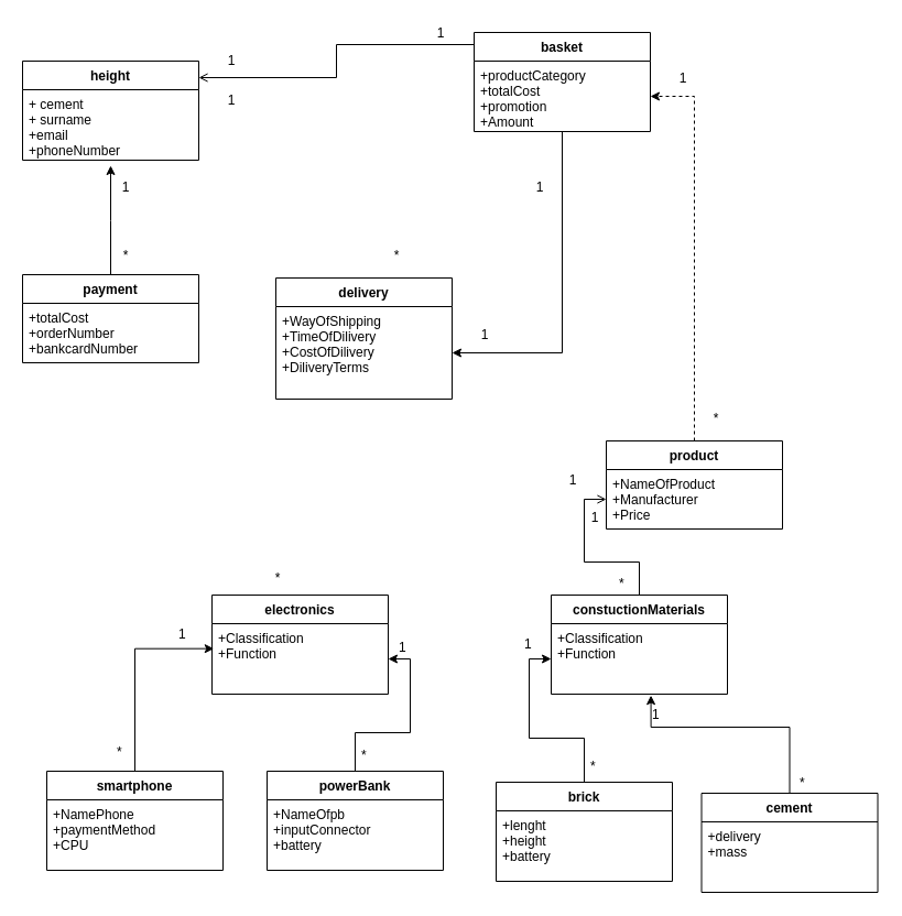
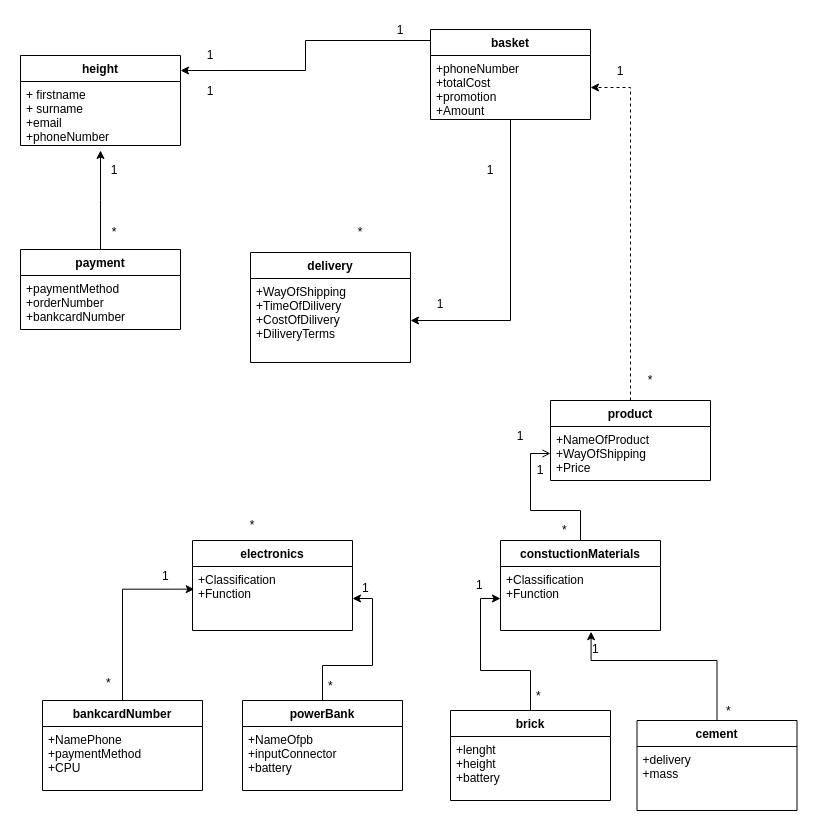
  <mxCell id="0" />
  <mxCell id="1" parent="0" />
  <mxCell id="2" value="" style="edgeStyle=orthogonalEdgeStyle;rounded=0;orthogonalLoop=1;jettySize=auto;html=1;entryX=1;entryY=0.5;entryDx=0;entryDy=0;dashed=1;" edge="1" parent="1" source="3" target="11"><mxGeometry relative="1" as="geometry"><mxPoint x="630" y="360" as="targetPoint" /></mxGeometry></mxCell>
  <mxCell id="3" value="product&#10;" style="swimlane;fontStyle=1;align=center;verticalAlign=top;childLayout=stackLayout;horizontal=1;startSize=26;horizontalStack=0;resizeParent=1;resizeParentMax=0;resizeLast=0;collapsible=1;marginBottom=0;" vertex="1" parent="1"><mxGeometry x="550" y="400" width="160" height="80" as="geometry" /></mxCell>
- <mxCell id="4" value="+NameOfProduct&#10;+Manufacturer&#10;+Price&#10;&#10;" style="text;strokeColor=none;fillColor=none;align=left;verticalAlign=top;spacingLeft=4;spacingRight=4;overflow=hidden;rotatable=0;points=[[0,0.5],[1,0.5]];portConstraint=eastwest;" vertex="1" parent="3"><mxGeometry y="26" width="160" height="54" as="geometry" /></mxCell>
+ <mxCell id="4" value="+NameOfProduct&#10;+WayOfShipping&#10;+Price&#10;&#10;" style="text;strokeColor=none;fillColor=none;align=left;verticalAlign=top;spacingLeft=4;spacingRight=4;overflow=hidden;rotatable=0;points=[[0,0.5],[1,0.5]];portConstraint=eastwest;" vertex="1" parent="3"><mxGeometry y="26" width="160" height="54" as="geometry" /></mxCell>
  <mxCell id="5" value="" style="edgeStyle=orthogonalEdgeStyle;rounded=0;orthogonalLoop=1;jettySize=auto;html=1;endArrow=open;" edge="1" parent="1" source="6" target="4"><mxGeometry relative="1" as="geometry" /></mxCell>
  <mxCell id="6" value="constuctionMaterials&#10;" style="swimlane;fontStyle=1;align=center;verticalAlign=top;childLayout=stackLayout;horizontal=1;startSize=26;horizontalStack=0;resizeParent=1;resizeParentMax=0;resizeLast=0;collapsible=1;marginBottom=0;" vertex="1" parent="1"><mxGeometry x="500" y="540" width="160" height="90" as="geometry" /></mxCell>
  <mxCell id="7" value="+Classification&#10;+Function&#10;&#10;" style="text;strokeColor=none;fillColor=none;align=left;verticalAlign=top;spacingLeft=4;spacingRight=4;overflow=hidden;rotatable=0;points=[[0,0.5],[1,0.5]];portConstraint=eastwest;" vertex="1" parent="6"><mxGeometry y="26" width="160" height="64" as="geometry" /></mxCell>
  <mxCell id="8" value="" style="edgeStyle=orthogonalEdgeStyle;rounded=0;orthogonalLoop=1;jettySize=auto;html=1;entryX=1;entryY=0.5;entryDx=0;entryDy=0;" edge="1" parent="1" source="10" target="15"><mxGeometry relative="1" as="geometry"><mxPoint x="510" y="233" as="targetPoint" /></mxGeometry></mxCell>
- <mxCell id="9" value="" style="edgeStyle=orthogonalEdgeStyle;rounded=0;orthogonalLoop=1;jettySize=auto;html=1;entryX=1;entryY=0.167;entryDx=0;entryDy=0;entryPerimeter=0;endArrow=open;" edge="1" parent="1" source="10" target="12"><mxGeometry relative="1" as="geometry"><mxPoint x="350" y="91" as="targetPoint" /><Array as="points"><mxPoint x="305" y="40" /><mxPoint x="305" y="70" /></Array></mxGeometry></mxCell>
+ <mxCell id="9" value="" style="edgeStyle=orthogonalEdgeStyle;rounded=0;orthogonalLoop=1;jettySize=auto;html=1;entryX=1;entryY=0.167;entryDx=0;entryDy=0;entryPerimeter=0;" edge="1" parent="1" source="10" target="12"><mxGeometry relative="1" as="geometry"><mxPoint x="350" y="91" as="targetPoint" /><Array as="points"><mxPoint x="305" y="40" /><mxPoint x="305" y="70" /></Array></mxGeometry></mxCell>
  <mxCell id="10" value="basket" style="swimlane;fontStyle=1;align=center;verticalAlign=top;childLayout=stackLayout;horizontal=1;startSize=26;horizontalStack=0;resizeParent=1;resizeParentMax=0;resizeLast=0;collapsible=1;marginBottom=0;" vertex="1" parent="1"><mxGeometry x="430" y="29" width="160" height="90" as="geometry" /></mxCell>
- <mxCell id="11" value="+productCategory&#10;+totalCost&#10;+promotion&#10;+Amount" style="text;strokeColor=none;fillColor=none;align=left;verticalAlign=top;spacingLeft=4;spacingRight=4;overflow=hidden;rotatable=0;points=[[0,0.5],[1,0.5]];portConstraint=eastwest;" vertex="1" parent="10"><mxGeometry y="26" width="160" height="64" as="geometry" /></mxCell>
+ <mxCell id="11" value="+phoneNumber&#10;+totalCost&#10;+promotion&#10;+Amount" style="text;strokeColor=none;fillColor=none;align=left;verticalAlign=top;spacingLeft=4;spacingRight=4;overflow=hidden;rotatable=0;points=[[0,0.5],[1,0.5]];portConstraint=eastwest;" vertex="1" parent="10"><mxGeometry y="26" width="160" height="64" as="geometry" /></mxCell>
  <mxCell id="12" value="height" style="swimlane;fontStyle=1;align=center;verticalAlign=top;childLayout=stackLayout;horizontal=1;startSize=26;horizontalStack=0;resizeParent=1;resizeParentMax=0;resizeLast=0;collapsible=1;marginBottom=0;" vertex="1" parent="1"><mxGeometry x="20" y="55" width="160" height="90" as="geometry" /></mxCell>
- <mxCell id="13" value="+ cement&#10;+ surname&#10;+email&#10;+phoneNumber&#10;&#10;" style="text;strokeColor=none;fillColor=none;align=left;verticalAlign=top;spacingLeft=4;spacingRight=4;overflow=hidden;rotatable=0;points=[[0,0.5],[1,0.5]];portConstraint=eastwest;" vertex="1" parent="12"><mxGeometry y="26" width="160" height="64" as="geometry" /></mxCell>
+ <mxCell id="13" value="+ firstname&#10;+ surname&#10;+email&#10;+phoneNumber&#10;&#10;" style="text;strokeColor=none;fillColor=none;align=left;verticalAlign=top;spacingLeft=4;spacingRight=4;overflow=hidden;rotatable=0;points=[[0,0.5],[1,0.5]];portConstraint=eastwest;" vertex="1" parent="12"><mxGeometry y="26" width="160" height="64" as="geometry" /></mxCell>
  <mxCell id="14" value="delivery&#10;" style="swimlane;fontStyle=1;align=center;verticalAlign=top;childLayout=stackLayout;horizontal=1;startSize=26;horizontalStack=0;resizeParent=1;resizeParentMax=0;resizeLast=0;collapsible=1;marginBottom=0;" vertex="1" parent="1"><mxGeometry x="250" y="252" width="160" height="110" as="geometry" /></mxCell>
  <mxCell id="15" value="+WayOfShipping&#10;+TimeOfDilivery&#10;+CostOfDilivery&#10;+DiliveryTerms&#10;" style="text;strokeColor=none;fillColor=none;align=left;verticalAlign=top;spacingLeft=4;spacingRight=4;overflow=hidden;rotatable=0;points=[[0,0.5],[1,0.5]];portConstraint=eastwest;" vertex="1" parent="14"><mxGeometry y="26" width="160" height="84" as="geometry" /></mxCell>
  <mxCell id="16" value="" style="edgeStyle=orthogonalEdgeStyle;rounded=0;orthogonalLoop=1;jettySize=auto;html=1;" edge="1" parent="1" source="17"><mxGeometry relative="1" as="geometry"><mxPoint x="100" y="150" as="targetPoint" /><Array as="points" /></mxGeometry></mxCell>
  <mxCell id="17" value="payment&#10;" style="swimlane;fontStyle=1;align=center;verticalAlign=top;childLayout=stackLayout;horizontal=1;startSize=26;horizontalStack=0;resizeParent=1;resizeParentMax=0;resizeLast=0;collapsible=1;marginBottom=0;" vertex="1" parent="1"><mxGeometry x="20" y="249" width="160" height="80" as="geometry" /></mxCell>
- <mxCell id="18" value="+totalCost&#10;+orderNumber&#10;+bankcardNumber&#10;" style="text;strokeColor=none;fillColor=none;align=left;verticalAlign=top;spacingLeft=4;spacingRight=4;overflow=hidden;rotatable=0;points=[[0,0.5],[1,0.5]];portConstraint=eastwest;" vertex="1" parent="17"><mxGeometry y="26" width="160" height="54" as="geometry" /></mxCell>
+ <mxCell id="18" value="+paymentMethod&#10;+orderNumber&#10;+bankcardNumber&#10;" style="text;strokeColor=none;fillColor=none;align=left;verticalAlign=top;spacingLeft=4;spacingRight=4;overflow=hidden;rotatable=0;points=[[0,0.5],[1,0.5]];portConstraint=eastwest;" vertex="1" parent="17"><mxGeometry y="26" width="160" height="54" as="geometry" /></mxCell>
  <mxCell id="19" value="1" style="text;html=1;strokeColor=none;fillColor=none;align=center;verticalAlign=middle;whiteSpace=wrap;rounded=0;" vertex="1" parent="1"><mxGeometry x="94" y="160" width="40" height="20" as="geometry" /></mxCell>
  <mxCell id="20" value="*" style="text;html=1;strokeColor=none;fillColor=none;align=center;verticalAlign=middle;whiteSpace=wrap;rounded=0;" vertex="1" parent="1"><mxGeometry x="94" y="222" width="40" height="20" as="geometry" /></mxCell>
  <mxCell id="21" value="1" style="text;html=1;strokeColor=none;fillColor=none;align=center;verticalAlign=middle;whiteSpace=wrap;rounded=0;" vertex="1" parent="1"><mxGeometry x="190" y="45" width="40" height="20" as="geometry" /></mxCell>
  <mxCell id="22" value="*" style="text;html=1;strokeColor=none;fillColor=none;align=center;verticalAlign=middle;whiteSpace=wrap;rounded=0;" vertex="1" parent="1"><mxGeometry x="340" y="222" width="40" height="20" as="geometry" /></mxCell>
  <mxCell id="23" value="1" style="text;html=1;strokeColor=none;fillColor=none;align=center;verticalAlign=middle;whiteSpace=wrap;rounded=0;" vertex="1" parent="1"><mxGeometry x="380" y="20" width="40" height="20" as="geometry" /></mxCell>
  <mxCell id="24" value="1" style="text;html=1;strokeColor=none;fillColor=none;align=center;verticalAlign=middle;whiteSpace=wrap;rounded=0;" vertex="1" parent="1"><mxGeometry x="190" y="81" width="40" height="20" as="geometry" /></mxCell>
  <mxCell id="25" value="1" style="text;html=1;strokeColor=none;fillColor=none;align=center;verticalAlign=middle;whiteSpace=wrap;rounded=0;" vertex="1" parent="1"><mxGeometry x="420" y="294" width="40" height="20" as="geometry" /></mxCell>
  <mxCell id="26" value="1" style="text;html=1;strokeColor=none;fillColor=none;align=center;verticalAlign=middle;whiteSpace=wrap;rounded=0;" vertex="1" parent="1"><mxGeometry x="470" y="160" width="40" height="20" as="geometry" /></mxCell>
  <mxCell id="27" value="1" style="text;html=1;strokeColor=none;fillColor=none;align=center;verticalAlign=middle;whiteSpace=wrap;rounded=0;" vertex="1" parent="1"><mxGeometry x="600" y="61" width="40" height="20" as="geometry" /></mxCell>
  <mxCell id="28" value="*" style="text;html=1;strokeColor=none;fillColor=none;align=center;verticalAlign=middle;whiteSpace=wrap;rounded=0;" vertex="1" parent="1"><mxGeometry x="630" y="370" width="40" height="20" as="geometry" /></mxCell>
  <mxCell id="29" value="electronics" style="swimlane;fontStyle=1;align=center;verticalAlign=top;childLayout=stackLayout;horizontal=1;startSize=26;horizontalStack=0;resizeParent=1;resizeParentMax=0;resizeLast=0;collapsible=1;marginBottom=0;" vertex="1" parent="1"><mxGeometry x="192" y="540" width="160" height="90" as="geometry" /></mxCell>
  <mxCell id="30" value="+Classification&#10;+Function&#10;&#10;" style="text;strokeColor=none;fillColor=none;align=left;verticalAlign=top;spacingLeft=4;spacingRight=4;overflow=hidden;rotatable=0;points=[[0,0.5],[1,0.5]];portConstraint=eastwest;" vertex="1" parent="29"><mxGeometry y="26" width="160" height="64" as="geometry" /></mxCell>
  <mxCell id="31" value="" style="edgeStyle=orthogonalEdgeStyle;rounded=0;orthogonalLoop=1;jettySize=auto;html=1;entryX=0.011;entryY=0.354;entryDx=0;entryDy=0;entryPerimeter=0;" edge="1" parent="1" source="32" target="30"><mxGeometry relative="1" as="geometry"><mxPoint x="122" y="620" as="targetPoint" /></mxGeometry></mxCell>
- <mxCell id="32" value="smartphone" style="swimlane;fontStyle=1;align=center;verticalAlign=top;childLayout=stackLayout;horizontal=1;startSize=26;horizontalStack=0;resizeParent=1;resizeParentMax=0;resizeLast=0;collapsible=1;marginBottom=0;" vertex="1" parent="1"><mxGeometry x="42" y="700" width="160" height="90" as="geometry" /></mxCell>
+ <mxCell id="32" value="bankcardNumber" style="swimlane;fontStyle=1;align=center;verticalAlign=top;childLayout=stackLayout;horizontal=1;startSize=26;horizontalStack=0;resizeParent=1;resizeParentMax=0;resizeLast=0;collapsible=1;marginBottom=0;" vertex="1" parent="1"><mxGeometry x="42" y="700" width="160" height="90" as="geometry" /></mxCell>
  <mxCell id="33" value="+NamePhone&#10;+paymentMethod&#10;+CPU&#10;&#10;" style="text;strokeColor=none;fillColor=none;align=left;verticalAlign=top;spacingLeft=4;spacingRight=4;overflow=hidden;rotatable=0;points=[[0,0.5],[1,0.5]];portConstraint=eastwest;" vertex="1" parent="32"><mxGeometry y="26" width="160" height="64" as="geometry" /></mxCell>
  <mxCell id="34" value="" style="edgeStyle=orthogonalEdgeStyle;rounded=0;orthogonalLoop=1;jettySize=auto;html=1;" edge="1" parent="1" source="35" target="30"><mxGeometry relative="1" as="geometry" /></mxCell>
  <mxCell id="35" value="powerBank" style="swimlane;fontStyle=1;align=center;verticalAlign=top;childLayout=stackLayout;horizontal=1;startSize=26;horizontalStack=0;resizeParent=1;resizeParentMax=0;resizeLast=0;collapsible=1;marginBottom=0;" vertex="1" parent="1"><mxGeometry x="242" y="700" width="160" height="90" as="geometry" /></mxCell>
  <mxCell id="36" value="+NameOfpb&#10;+inputConnector&#10;+battery&#10;&#10;" style="text;strokeColor=none;fillColor=none;align=left;verticalAlign=top;spacingLeft=4;spacingRight=4;overflow=hidden;rotatable=0;points=[[0,0.5],[1,0.5]];portConstraint=eastwest;" vertex="1" parent="35"><mxGeometry y="26" width="160" height="64" as="geometry" /></mxCell>
  <mxCell id="37" value="1" style="text;html=1;strokeColor=none;fillColor=none;align=center;verticalAlign=middle;whiteSpace=wrap;rounded=0;" vertex="1" parent="1"><mxGeometry x="500" y="426" width="40" height="20" as="geometry" /></mxCell>
  <mxCell id="38" value="*" style="text;html=1;strokeColor=none;fillColor=none;align=center;verticalAlign=middle;whiteSpace=wrap;rounded=0;" vertex="1" parent="1"><mxGeometry x="232" y="514.5" width="40" height="20" as="geometry" /></mxCell>
  <mxCell id="39" value="1" style="text;html=1;strokeColor=none;fillColor=none;align=center;verticalAlign=middle;whiteSpace=wrap;rounded=0;" vertex="1" parent="1"><mxGeometry x="520" y="460" width="40" height="20" as="geometry" /></mxCell>
  <mxCell id="40" value="" style="edgeStyle=orthogonalEdgeStyle;rounded=0;orthogonalLoop=1;jettySize=auto;html=1;" edge="1" parent="1" source="41" target="7"><mxGeometry relative="1" as="geometry" /></mxCell>
  <mxCell id="41" value="brick" style="swimlane;fontStyle=1;align=center;verticalAlign=top;childLayout=stackLayout;horizontal=1;startSize=26;horizontalStack=0;resizeParent=1;resizeParentMax=0;resizeLast=0;collapsible=1;marginBottom=0;" vertex="1" parent="1"><mxGeometry x="450" y="710" width="160" height="90" as="geometry" /></mxCell>
  <mxCell id="42" value="+lenght&#10;+height&#10;+battery&#10;&#10;" style="text;strokeColor=none;fillColor=none;align=left;verticalAlign=top;spacingLeft=4;spacingRight=4;overflow=hidden;rotatable=0;points=[[0,0.5],[1,0.5]];portConstraint=eastwest;" vertex="1" parent="41"><mxGeometry y="26" width="160" height="64" as="geometry" /></mxCell>
  <mxCell id="43" value="" style="edgeStyle=orthogonalEdgeStyle;rounded=0;orthogonalLoop=1;jettySize=auto;html=1;entryX=0.566;entryY=1.018;entryDx=0;entryDy=0;entryPerimeter=0;" edge="1" parent="1" source="44" target="7"><mxGeometry relative="1" as="geometry"><mxPoint x="716.5" y="640" as="targetPoint" /><Array as="points"><mxPoint x="716" y="660" /><mxPoint x="591" y="660" /></Array></mxGeometry></mxCell>
  <mxCell id="44" value="cement" style="swimlane;fontStyle=1;align=center;verticalAlign=top;childLayout=stackLayout;horizontal=1;startSize=26;horizontalStack=0;resizeParent=1;resizeParentMax=0;resizeLast=0;collapsible=1;marginBottom=0;" vertex="1" parent="1"><mxGeometry x="636.5" y="720" width="160" height="90" as="geometry" /></mxCell>
  <mxCell id="45" value="+delivery&#10;+mass&#10;&#10;" style="text;strokeColor=none;fillColor=none;align=left;verticalAlign=top;spacingLeft=4;spacingRight=4;overflow=hidden;rotatable=0;points=[[0,0.5],[1,0.5]];portConstraint=eastwest;" vertex="1" parent="44"><mxGeometry y="26" width="160" height="64" as="geometry" /></mxCell>
  <mxCell id="46" value="1" style="text;html=1;resizable=0;points=[];autosize=1;align=left;verticalAlign=top;spacingTop=-4;" vertex="1" parent="1"><mxGeometry x="590" y="639" width="20" height="20" as="geometry" /></mxCell>
  <mxCell id="47" value="*" style="text;html=1;resizable=0;points=[];autosize=1;align=left;verticalAlign=top;spacingTop=-4;" vertex="1" parent="1"><mxGeometry x="724" y="701" width="20" height="20" as="geometry" /></mxCell>
  <mxCell id="48" value="*" style="text;html=1;resizable=0;points=[];autosize=1;align=left;verticalAlign=top;spacingTop=-4;" vertex="1" parent="1"><mxGeometry x="534" y="686" width="20" height="20" as="geometry" /></mxCell>
  <mxCell id="49" value="1" style="text;html=1;resizable=0;points=[];autosize=1;align=left;verticalAlign=top;spacingTop=-4;" vertex="1" parent="1"><mxGeometry x="474" y="575" width="20" height="20" as="geometry" /></mxCell>
  <mxCell id="50" value="*" style="text;html=1;resizable=0;points=[];autosize=1;align=left;verticalAlign=top;spacingTop=-4;" vertex="1" parent="1"><mxGeometry x="326" y="676" width="20" height="20" as="geometry" /></mxCell>
  <mxCell id="51" value="*" style="text;html=1;resizable=0;points=[];autosize=1;align=left;verticalAlign=top;spacingTop=-4;" vertex="1" parent="1"><mxGeometry x="104" y="673" width="20" height="20" as="geometry" /></mxCell>
  <mxCell id="52" value="1" style="text;html=1;resizable=0;points=[];autosize=1;align=left;verticalAlign=top;spacingTop=-4;" vertex="1" parent="1"><mxGeometry x="160" y="566" width="20" height="20" as="geometry" /></mxCell>
  <mxCell id="53" value="*" style="text;html=1;resizable=0;points=[];autosize=1;align=left;verticalAlign=top;spacingTop=-4;" vertex="1" parent="1"><mxGeometry x="560" y="520" width="20" height="20" as="geometry" /></mxCell>
  <mxCell id="54" value="1" style="text;html=1;resizable=0;points=[];autosize=1;align=left;verticalAlign=top;spacingTop=-4;" vertex="1" parent="1"><mxGeometry x="360" y="578" width="20" height="20" as="geometry" /></mxCell>
